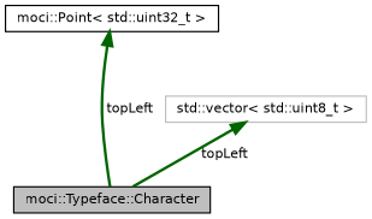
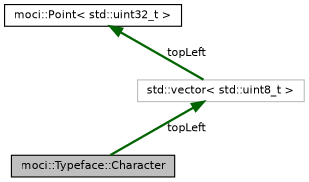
  digraph {
    node [color=black fillcolor=white fontname=Helvetica fontsize=10 shape=box style=filled]
    edge [color=darkgreen dir=back fontname=Helvetica fontsize=10 labelfontname=Helvetica labelfontsize=10 style=bold]
    n1 [fillcolor=grey75 fontcolor=black height=0.2 label="moci::Typeface::Character" width=0.4]
    n2 [height=0.2 label="moci::Point\< std::uint32_t \>" width=0.4]
    n3 [color=grey75 height=0.2 label="std::vector\< std::uint8_t \>" width=0.4]
-   n2 -> n1 [label=" topLeft"]
+   n2 -> n3 [label=" topLeft"]
    n3 -> n1 [label=" topLeft"]
  }
